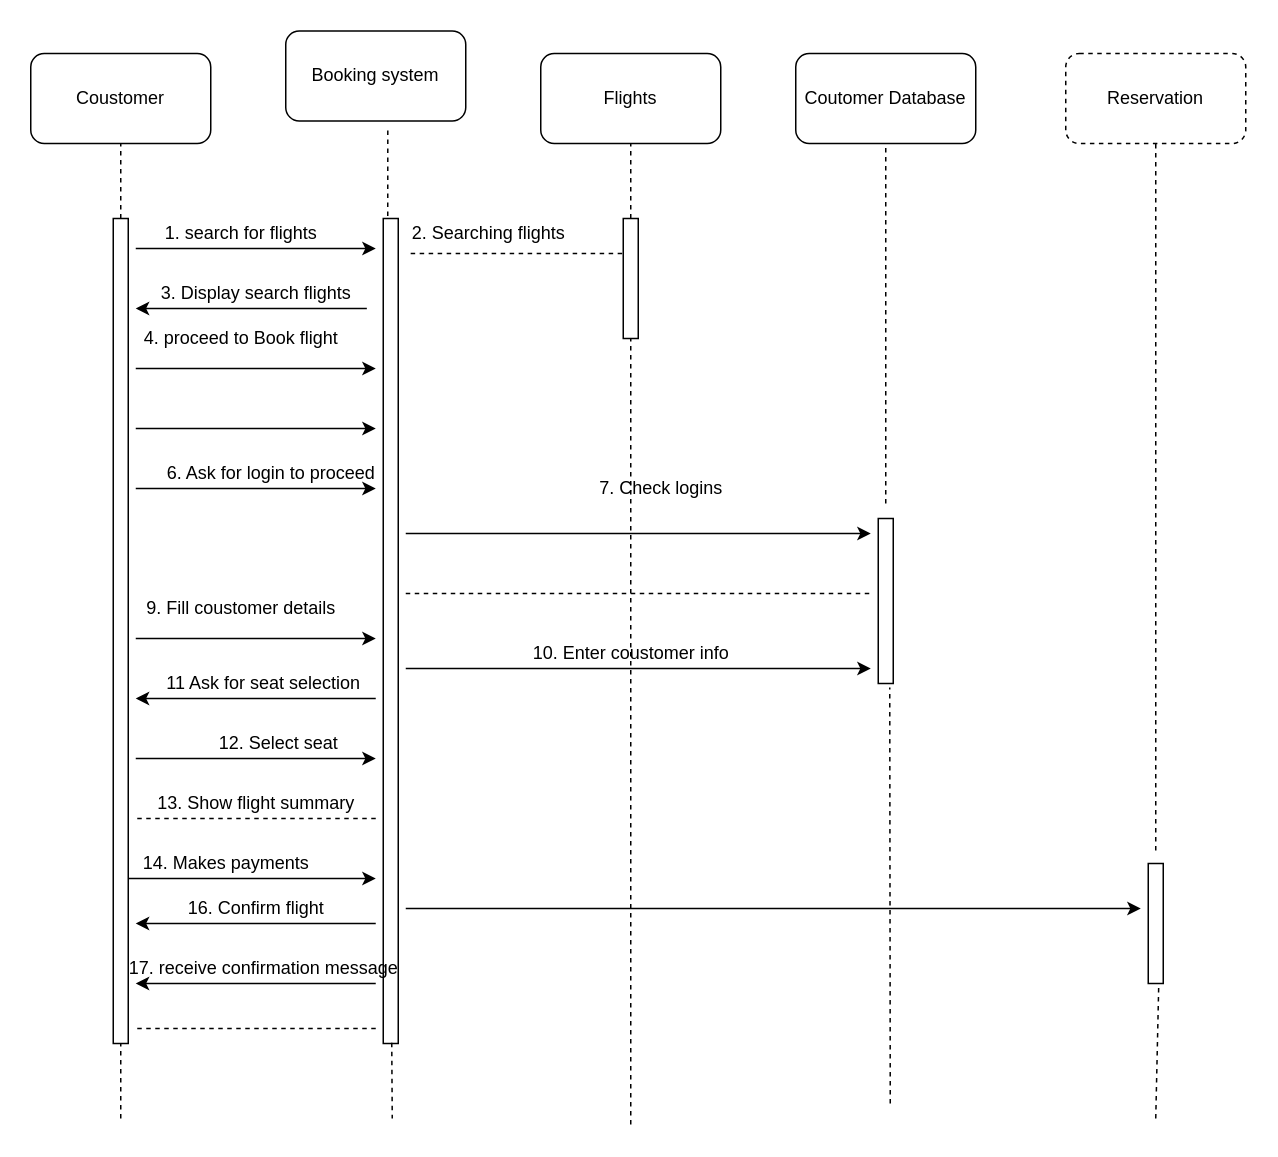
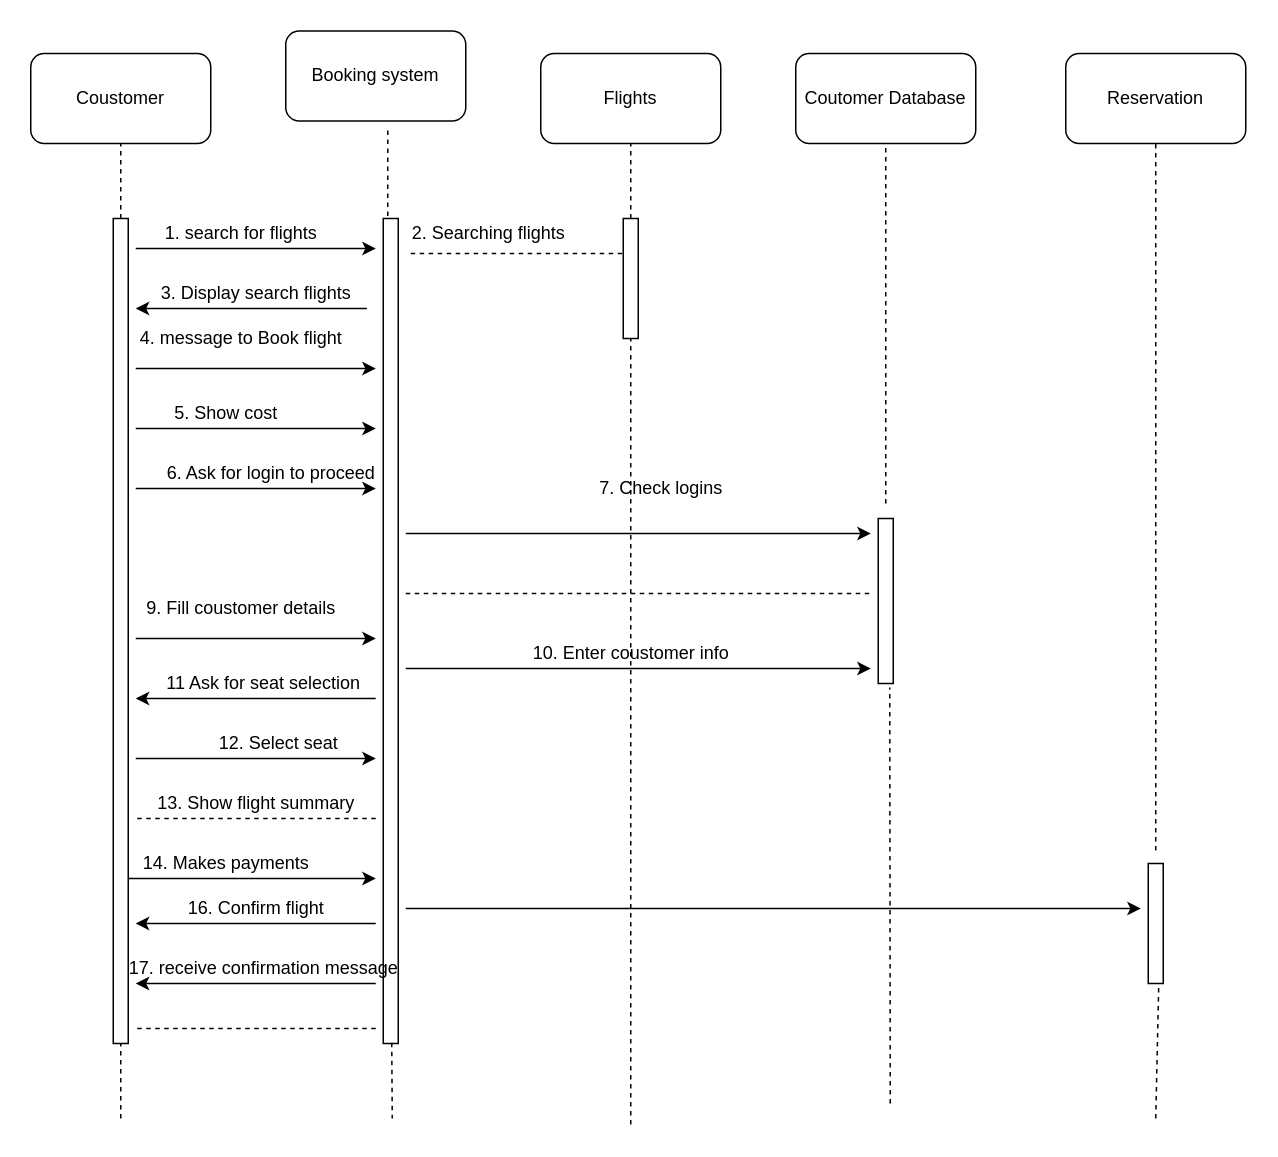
  <mxCell id="0" />
  <mxCell id="1" parent="0" />
- <mxCell id="2" value="Reservation" style="rounded=1;whiteSpace=wrap;html=1;dashed=1;" vertex="1" parent="1"><mxGeometry x="710" y="35" width="120" height="60" as="geometry" /></mxCell>
+ <mxCell id="2" value="Reservation" style="rounded=1;whiteSpace=wrap;html=1;" vertex="1" parent="1"><mxGeometry x="710" y="35" width="120" height="60" as="geometry" /></mxCell>
  <mxCell id="3" value="Coutomer Database" style="rounded=1;whiteSpace=wrap;html=1;" vertex="1" parent="1"><mxGeometry x="530" y="35" width="120" height="60" as="geometry" /></mxCell>
  <mxCell id="4" value="Flights" style="rounded=1;whiteSpace=wrap;html=1;" vertex="1" parent="1"><mxGeometry x="360" y="35" width="120" height="60" as="geometry" /></mxCell>
  <mxCell id="5" value="Booking system" style="rounded=1;whiteSpace=wrap;html=1;" vertex="1" parent="1"><mxGeometry x="190" y="20" width="120" height="60" as="geometry" /></mxCell>
  <mxCell id="6" value="Coustomer" style="rounded=1;whiteSpace=wrap;html=1;" vertex="1" parent="1"><mxGeometry x="20" y="35" width="120" height="60" as="geometry" /></mxCell>
  <mxCell id="7" value="" style="endArrow=none;dashed=1;html=1;entryX=0.5;entryY=1;entryDx=0;entryDy=0;" edge="1" parent="1" target="2"><mxGeometry width="50" height="50" relative="1" as="geometry"><mxPoint x="770" y="566.333" as="sourcePoint" /><mxPoint x="770" y="95" as="targetPoint" /></mxGeometry></mxCell>
  <mxCell id="8" value="" style="endArrow=none;dashed=1;html=1;" edge="1" parent="1"><mxGeometry width="50" height="50" relative="1" as="geometry"><mxPoint x="590" y="335" as="sourcePoint" /><mxPoint x="590" y="95" as="targetPoint" /></mxGeometry></mxCell>
  <mxCell id="9" value="" style="endArrow=none;dashed=1;html=1;" edge="1" parent="1"><mxGeometry width="50" height="50" relative="1" as="geometry"><mxPoint x="420" y="145" as="sourcePoint" /><mxPoint x="420" y="95" as="targetPoint" /></mxGeometry></mxCell>
  <mxCell id="10" value="" style="endArrow=none;dashed=1;html=1;exitX=0.3;exitY=-0.003;exitDx=0;exitDy=0;exitPerimeter=0;entryX=0.567;entryY=1.056;entryDx=0;entryDy=0;entryPerimeter=0;" edge="1" parent="1" source="13" target="5"><mxGeometry width="50" height="50" relative="1" as="geometry"><mxPoint x="240" y="145" as="sourcePoint" /><mxPoint x="240" y="95" as="targetPoint" /></mxGeometry></mxCell>
  <mxCell id="11" value="" style="endArrow=none;dashed=1;html=1;" edge="1" parent="1"><mxGeometry width="50" height="50" relative="1" as="geometry"><mxPoint x="80" y="145" as="sourcePoint" /><mxPoint x="80" y="95" as="targetPoint" /></mxGeometry></mxCell>
  <mxCell id="12" value="" style="html=1;points=[];perimeter=orthogonalPerimeter;" vertex="1" parent="1"><mxGeometry x="75" y="145" width="10" height="550" as="geometry" /></mxCell>
  <mxCell id="13" value="" style="html=1;points=[];perimeter=orthogonalPerimeter;" vertex="1" parent="1"><mxGeometry x="255" y="145" width="10" height="550" as="geometry" /></mxCell>
  <mxCell id="14" value="" style="endArrow=classic;html=1;" edge="1" parent="1"><mxGeometry width="50" height="50" relative="1" as="geometry"><mxPoint x="90" y="165" as="sourcePoint" /><mxPoint x="250" y="165" as="targetPoint" /></mxGeometry></mxCell>
  <mxCell id="15" value="1. search for flights" style="text;html=1;align=center;verticalAlign=middle;resizable=0;points=[];autosize=1;strokeColor=none;" vertex="1" parent="1"><mxGeometry x="100" y="145" width="120" height="20" as="geometry" /></mxCell>
  <mxCell id="16" value="" style="endArrow=none;dashed=1;html=1;exitX=0.069;exitY=1.167;exitDx=0;exitDy=0;exitPerimeter=0;" edge="1" parent="1" source="18" target="17"><mxGeometry width="50" height="50" relative="1" as="geometry"><mxPoint x="250" y="165" as="sourcePoint" /><mxPoint x="400" y="165" as="targetPoint" /></mxGeometry></mxCell>
  <mxCell id="17" value="" style="html=1;points=[];perimeter=orthogonalPerimeter;" vertex="1" parent="1"><mxGeometry x="415" y="145" width="10" height="80" as="geometry" /></mxCell>
  <mxCell id="18" value="2. Searching flights" style="text;html=1;align=center;verticalAlign=middle;resizable=0;points=[];autosize=1;strokeColor=none;" vertex="1" parent="1"><mxGeometry x="265" y="145" width="120" height="20" as="geometry" /></mxCell>
  <mxCell id="19" value="" style="endArrow=classic;html=1;exitX=1.029;exitY=1;exitDx=0;exitDy=0;exitPerimeter=0;" edge="1" parent="1" source="20"><mxGeometry width="50" height="50" relative="1" as="geometry"><mxPoint x="230" y="205" as="sourcePoint" /><mxPoint x="90" y="205" as="targetPoint" /></mxGeometry></mxCell>
  <mxCell id="20" value="3. Display search flights" style="text;html=1;align=center;verticalAlign=middle;resizable=0;points=[];autosize=1;strokeColor=none;" vertex="1" parent="1"><mxGeometry x="100" y="185" width="140" height="20" as="geometry" /></mxCell>
  <mxCell id="21" value="" style="endArrow=classic;html=1;" edge="1" parent="1"><mxGeometry width="50" height="50" relative="1" as="geometry"><mxPoint x="90" y="245" as="sourcePoint" /><mxPoint x="250" y="245" as="targetPoint" /></mxGeometry></mxCell>
- <mxCell id="22" value="4. proceed to Book flight" style="text;html=1;align=center;verticalAlign=middle;resizable=0;points=[];autosize=1;strokeColor=none;" vertex="1" parent="1"><mxGeometry x="90" y="215" width="140" height="20" as="geometry" /></mxCell>
+ <mxCell id="22" value="4. message to Book flight" style="text;html=1;align=center;verticalAlign=middle;resizable=0;points=[];autosize=1;strokeColor=none;" vertex="1" parent="1"><mxGeometry x="90" y="215" width="140" height="20" as="geometry" /></mxCell>
  <mxCell id="23" value="" style="endArrow=classic;html=1;" edge="1" parent="1"><mxGeometry width="50" height="50" relative="1" as="geometry"><mxPoint x="90" y="285" as="sourcePoint" /><mxPoint x="250" y="285" as="targetPoint" /></mxGeometry></mxCell>
+ <mxCell id="24" value="5. Show cost" style="text;html=1;align=center;verticalAlign=middle;resizable=0;points=[];autosize=1;strokeColor=none;" vertex="1" parent="1"><mxGeometry x="110" y="265" width="80" height="20" as="geometry" /></mxCell>
  <mxCell id="25" value="" style="endArrow=classic;html=1;" edge="1" parent="1"><mxGeometry width="50" height="50" relative="1" as="geometry"><mxPoint x="90" y="325" as="sourcePoint" /><mxPoint x="250" y="325" as="targetPoint" /></mxGeometry></mxCell>
  <mxCell id="26" value="6. Ask for login to proceed" style="text;html=1;align=center;verticalAlign=middle;resizable=0;points=[];autosize=1;strokeColor=none;" vertex="1" parent="1"><mxGeometry x="105" y="305" width="150" height="20" as="geometry" /></mxCell>
  <mxCell id="27" value="" style="html=1;points=[];perimeter=orthogonalPerimeter;" vertex="1" parent="1"><mxGeometry x="585" y="345" width="10" height="110" as="geometry" /></mxCell>
  <mxCell id="28" value="" style="endArrow=classic;html=1;" edge="1" parent="1"><mxGeometry width="50" height="50" relative="1" as="geometry"><mxPoint x="270" y="355" as="sourcePoint" /><mxPoint x="580" y="355" as="targetPoint" /></mxGeometry></mxCell>
  <mxCell id="29" value="7. Check logins" style="text;html=1;align=center;verticalAlign=middle;resizable=0;points=[];autosize=1;strokeColor=none;" vertex="1" parent="1"><mxGeometry x="390" y="315" width="100" height="20" as="geometry" /></mxCell>
  <mxCell id="30" value="" style="endArrow=none;dashed=1;html=1;" edge="1" parent="1"><mxGeometry width="50" height="50" relative="1" as="geometry"><mxPoint x="270" y="395" as="sourcePoint" /><mxPoint x="580" y="395" as="targetPoint" /></mxGeometry></mxCell>
  <mxCell id="31" value="" style="endArrow=classic;html=1;" edge="1" parent="1"><mxGeometry width="50" height="50" relative="1" as="geometry"><mxPoint x="90" y="425" as="sourcePoint" /><mxPoint x="250" y="425" as="targetPoint" /><Array as="points"><mxPoint x="90" y="425" /></Array></mxGeometry></mxCell>
  <mxCell id="32" value="9. Fill coustomer details" style="text;html=1;align=center;verticalAlign=middle;resizable=0;points=[];autosize=1;strokeColor=none;" vertex="1" parent="1"><mxGeometry x="90" y="395" width="140" height="20" as="geometry" /></mxCell>
  <mxCell id="33" value="" style="endArrow=classic;html=1;" edge="1" parent="1"><mxGeometry width="50" height="50" relative="1" as="geometry"><mxPoint x="250" y="465" as="sourcePoint" /><mxPoint x="90" y="465" as="targetPoint" /></mxGeometry></mxCell>
  <mxCell id="34" value="11 Ask for seat selection" style="text;html=1;align=center;verticalAlign=middle;resizable=0;points=[];autosize=1;strokeColor=none;" vertex="1" parent="1"><mxGeometry x="105" y="445" width="140" height="20" as="geometry" /></mxCell>
  <mxCell id="35" value="" style="endArrow=classic;html=1;" edge="1" parent="1"><mxGeometry width="50" height="50" relative="1" as="geometry"><mxPoint x="90" y="505" as="sourcePoint" /><mxPoint x="250" y="505" as="targetPoint" /></mxGeometry></mxCell>
  <mxCell id="36" value="12. Select seat" style="text;html=1;align=center;verticalAlign=middle;resizable=0;points=[];autosize=1;strokeColor=none;" vertex="1" parent="1"><mxGeometry x="140" y="485" width="90" height="20" as="geometry" /></mxCell>
  <mxCell id="37" value="" style="endArrow=classic;html=1;" edge="1" parent="1"><mxGeometry width="50" height="50" relative="1" as="geometry"><mxPoint x="270" y="445" as="sourcePoint" /><mxPoint x="580" y="445" as="targetPoint" /></mxGeometry></mxCell>
  <mxCell id="38" value="10. Enter coustomer info" style="text;html=1;align=center;verticalAlign=middle;resizable=0;points=[];autosize=1;strokeColor=none;" vertex="1" parent="1"><mxGeometry x="345" y="425" width="150" height="20" as="geometry" /></mxCell>
  <mxCell id="39" value="" style="endArrow=none;dashed=1;html=1;" edge="1" parent="1"><mxGeometry width="50" height="50" relative="1" as="geometry"><mxPoint x="250" y="545" as="sourcePoint" /><mxPoint x="90" y="545" as="targetPoint" /></mxGeometry></mxCell>
  <mxCell id="40" value="13. Show flight summary" style="text;html=1;align=center;verticalAlign=middle;resizable=0;points=[];autosize=1;strokeColor=none;" vertex="1" parent="1"><mxGeometry x="95" y="525" width="150" height="20" as="geometry" /></mxCell>
  <mxCell id="41" value="" style="endArrow=classic;html=1;" edge="1" parent="1"><mxGeometry width="50" height="50" relative="1" as="geometry"><mxPoint x="85" y="585" as="sourcePoint" /><mxPoint x="250" y="585" as="targetPoint" /></mxGeometry></mxCell>
  <mxCell id="42" value="14. Makes payments" style="text;html=1;align=center;verticalAlign=middle;resizable=0;points=[];autosize=1;strokeColor=none;" vertex="1" parent="1"><mxGeometry x="85" y="565" width="130" height="20" as="geometry" /></mxCell>
  <mxCell id="43" value="" style="html=1;points=[];perimeter=orthogonalPerimeter;" vertex="1" parent="1"><mxGeometry x="765" y="575" width="10" height="80" as="geometry" /></mxCell>
  <mxCell id="44" value="" style="endArrow=classic;html=1;" edge="1" parent="1"><mxGeometry width="50" height="50" relative="1" as="geometry"><mxPoint x="270" y="605" as="sourcePoint" /><mxPoint x="760" y="605" as="targetPoint" /></mxGeometry></mxCell>
  <mxCell id="45" value="" style="endArrow=classic;html=1;" edge="1" parent="1"><mxGeometry width="50" height="50" relative="1" as="geometry"><mxPoint x="250" y="615" as="sourcePoint" /><mxPoint x="90" y="615" as="targetPoint" /></mxGeometry></mxCell>
  <mxCell id="46" value="16. Confirm flight" style="text;html=1;align=center;verticalAlign=middle;resizable=0;points=[];autosize=1;strokeColor=none;" vertex="1" parent="1"><mxGeometry x="115" y="595" width="110" height="20" as="geometry" /></mxCell>
  <mxCell id="47" value="" style="endArrow=classic;html=1;" edge="1" parent="1"><mxGeometry width="50" height="50" relative="1" as="geometry"><mxPoint x="250" y="655" as="sourcePoint" /><mxPoint x="90" y="655" as="targetPoint" /></mxGeometry></mxCell>
  <mxCell id="48" value="17. receive confirmation message" style="text;html=1;align=center;verticalAlign=middle;resizable=0;points=[];autosize=1;strokeColor=none;" vertex="1" parent="1"><mxGeometry x="80" y="635" width="190" height="20" as="geometry" /></mxCell>
  <mxCell id="49" value="" style="endArrow=none;dashed=1;html=1;" edge="1" parent="1"><mxGeometry width="50" height="50" relative="1" as="geometry"><mxPoint x="250" y="685" as="sourcePoint" /><mxPoint x="90" y="685" as="targetPoint" /></mxGeometry></mxCell>
  <mxCell id="50" value="" style="endArrow=none;dashed=1;html=1;entryX=0.767;entryY=1.024;entryDx=0;entryDy=0;entryPerimeter=0;" edge="1" parent="1" target="27"><mxGeometry width="50" height="50" relative="1" as="geometry"><mxPoint x="593" y="735" as="sourcePoint" /><mxPoint x="480" y="475" as="targetPoint" /></mxGeometry></mxCell>
  <mxCell id="51" value="" style="endArrow=none;dashed=1;html=1;exitX=0.567;exitY=0.999;exitDx=0;exitDy=0;exitPerimeter=0;" edge="1" parent="1" source="13"><mxGeometry width="50" height="50" relative="1" as="geometry"><mxPoint x="430" y="525" as="sourcePoint" /><mxPoint x="261" y="745" as="targetPoint" /></mxGeometry></mxCell>
  <mxCell id="52" value="" style="endArrow=none;dashed=1;html=1;entryX=0.7;entryY=1.008;entryDx=0;entryDy=0;entryPerimeter=0;" edge="1" parent="1" target="43"><mxGeometry width="50" height="50" relative="1" as="geometry"><mxPoint x="770" y="745" as="sourcePoint" /><mxPoint x="780" y="645" as="targetPoint" /></mxGeometry></mxCell>
  <mxCell id="53" value="" style="endArrow=none;dashed=1;html=1;" edge="1" parent="1"><mxGeometry width="50" height="50" relative="1" as="geometry"><mxPoint x="80" y="745" as="sourcePoint" /><mxPoint x="80" y="695" as="targetPoint" /></mxGeometry></mxCell>
  <mxCell id="54" value="" style="endArrow=none;dashed=1;html=1;entryX=0.5;entryY=1;entryDx=0;entryDy=0;entryPerimeter=0;" edge="1" parent="1" target="17"><mxGeometry width="50" height="50" relative="1" as="geometry"><mxPoint x="420" y="749" as="sourcePoint" /><mxPoint x="480" y="315" as="targetPoint" /></mxGeometry></mxCell>
